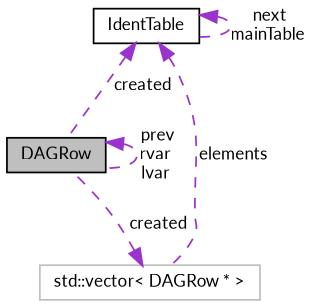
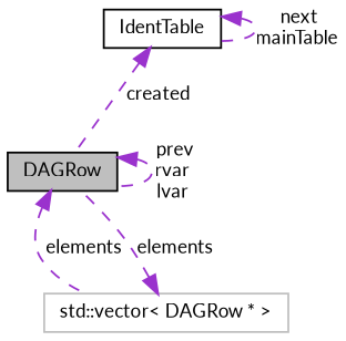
  digraph {
    fontname=Lato
    node [color=black fillcolor=white fontname=Lato fontsize=10 shape=record style=filled]
    edge [color=darkorchid3 dir=back fontname=Lato fontsize=10 labelfontname=Helvetica labelfontsize=10 style=dashed]
    n1 [fillcolor=grey75 fontcolor=black height=0.2 label=DAGRow width=0.4]
    n2 [color=grey75 height=0.2 label="std::vector\< DAGRow * \>" width=0.4]
    n3 [height=0.2 label=IdentTable width=0.4]
    n1 -> n1 [label=" prev\nrvar\nlvar"]
-   n3 -> n2 [label=" elements"]
-   n2 -> n1 [label=" created"]
+   n1 -> n2 [label=" elements"]
+   n2 -> n1 [label=" elements"]
    n3 -> n1 [label=" created"]
    n3 -> n3 [label=" next\nmainTable"]
  }
